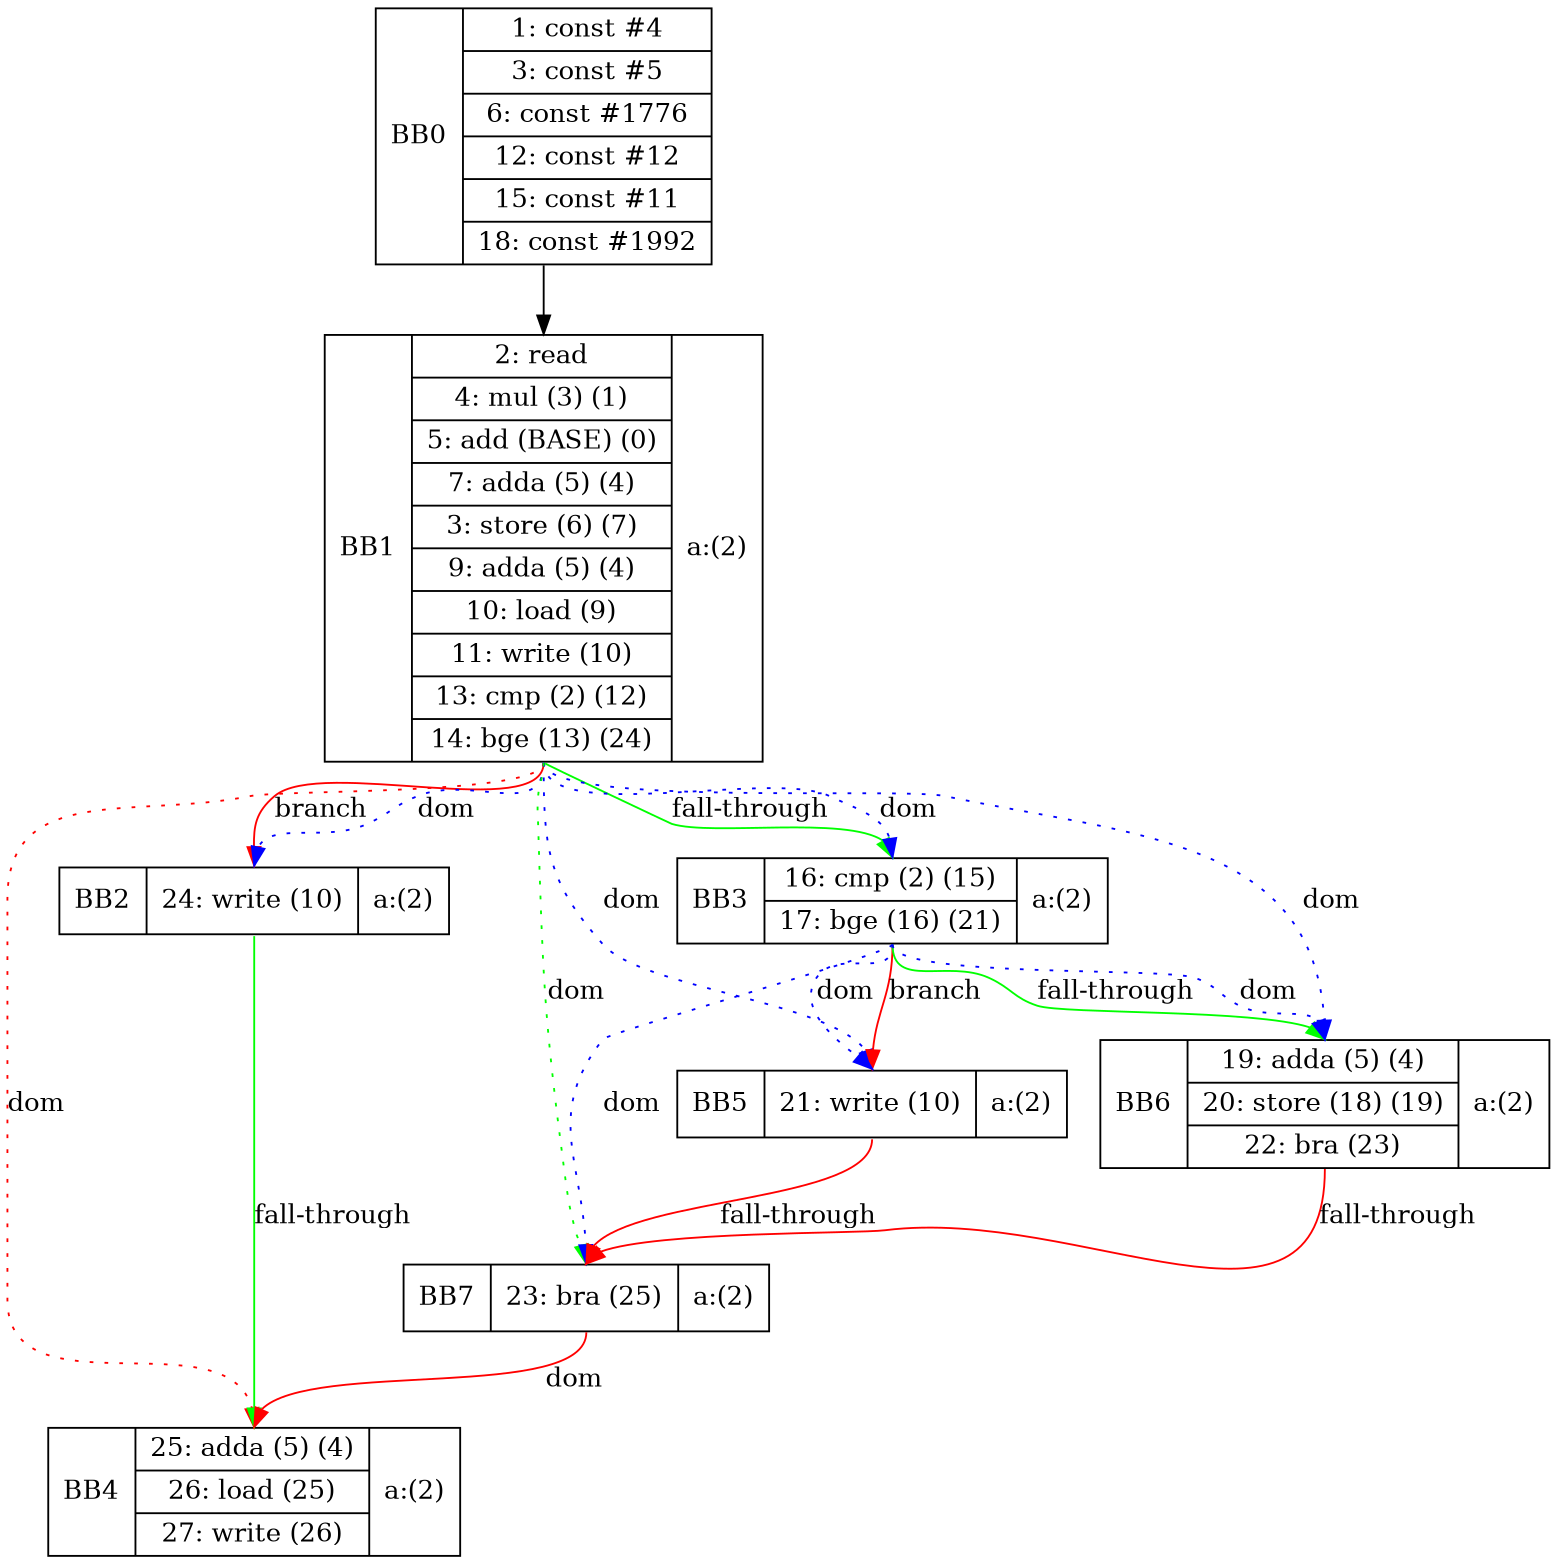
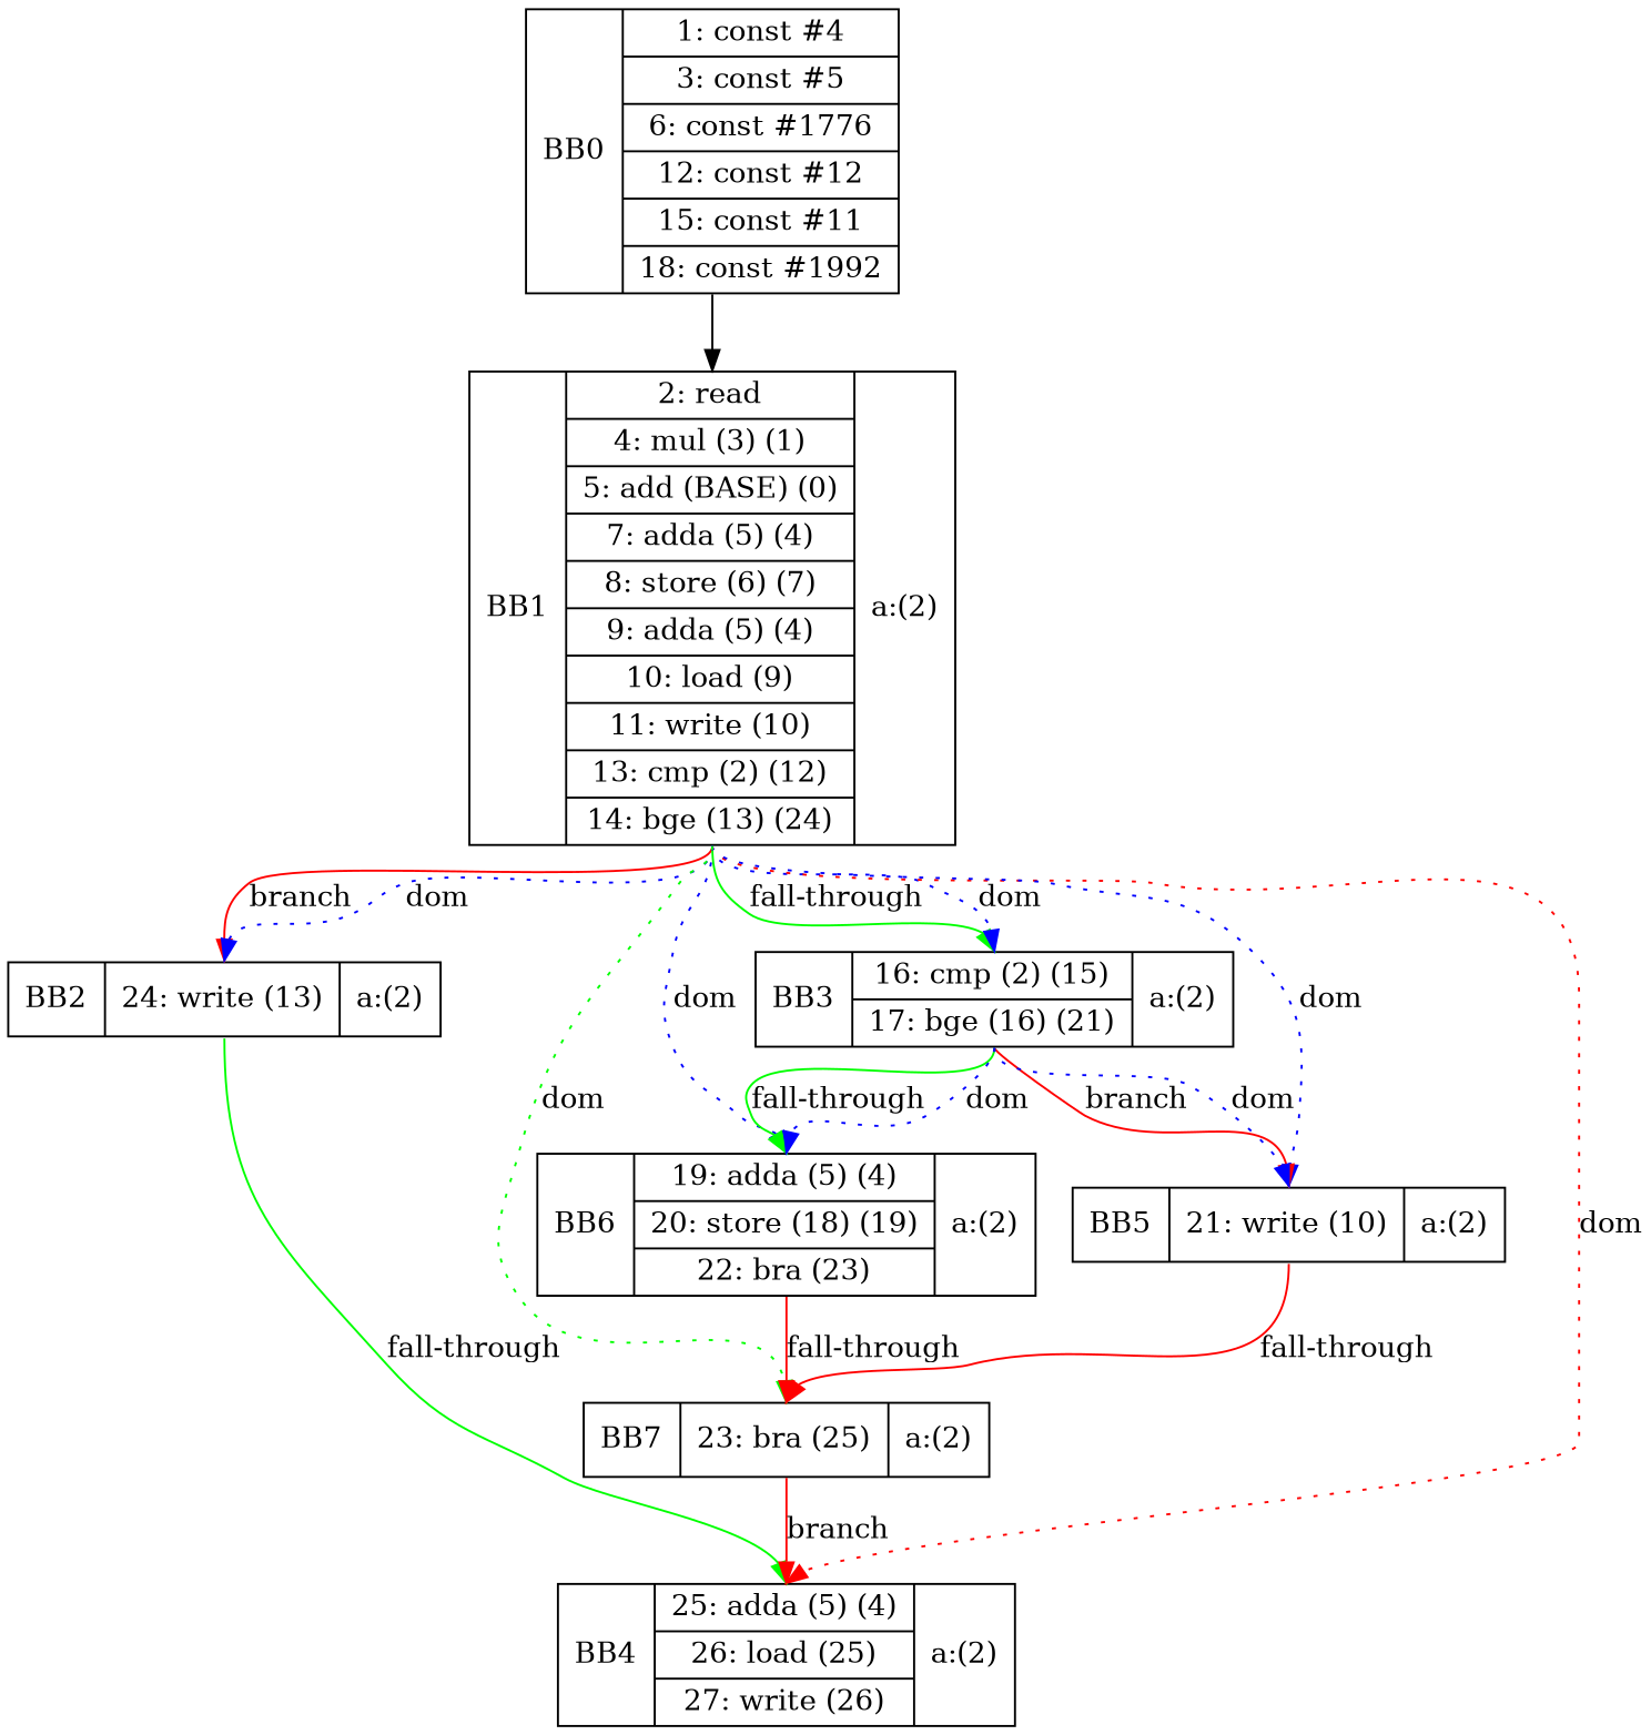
  digraph {
    node [shape=record]
    edge [headport=n tailport=s color=blue]
    n1 [label="<b>BB0| {1: const #4|3: const #5|6: const #1776|12: const #12|15: const #11|18: const #1992}"]
-   n2 [label="<b>BB1| {2: read|4: mul (3) (1)|5: add (BASE) (0)|7: adda (5) (4)|3: store (6) (7)|9: adda (5) (4)|10: load (9)|11: write (10)|13: cmp (2) (12)|14: bge (13) (24)}| a:(2)\n"]
-   n3 [label="<b>BB2| {24: write (10)}| a:(2)\n"]
+   n2 [label="<b>BB1| {2: read|4: mul (3) (1)|5: add (BASE) (0)|7: adda (5) (4)|8: store (6) (7)|9: adda (5) (4)|10: load (9)|11: write (10)|13: cmp (2) (12)|14: bge (13) (24)}| a:(2)\n"]
+   n3 [label="<b>BB2| {24: write (13)}| a:(2)\n"]
    n4 [label="<b>BB3| {16: cmp (2) (15)|17: bge (16) (21)}| a:(2)\n"]
    n5 [label="<b>BB4| {25: adda (5) (4)|26: load (25)|27: write (26)}| a:(2)\n"]
    n6 [label="<b>BB5| {21: write (10)}| a:(2)\n"]
    n7 [label="<b>BB6| {19: adda (5) (4)|20: store (18) (19)|22: bra (23)}| a:(2)\n"]
    n8 [label="<b>BB7| {23: bra (25)}| a:(2)\n"]
    n1 -> n2 [color=""]
    n2 -> n3 [color=red label=branch]
    n2 -> n3 [label=dom style=dotted]
    n2 -> n4 [color=green label="fall-through"]
    n2 -> n4 [label=dom style=dotted]
    n2 -> n5 [color=red label=dom style=dotted]
    n2 -> n6 [label=dom style=dotted]
    n2 -> n7 [label=dom style=dotted]
    n2 -> n8 [color=green label=dom style=dotted]
    n3 -> n5 [color=green label="fall-through"]
    n4 -> n6 [color=red label=branch]
    n4 -> n6 [label=dom style=dotted]
    n4 -> n7 [color=green label="fall-through"]
    n4 -> n7 [label=dom style=dotted]
-   n4 -> n8 [label=dom style=dotted]
    n6 -> n8 [color=red label="fall-through"]
    n7 -> n8 [color=red label="fall-through"]
-   n8 -> n5 [color=red label=dom]
+   n8 -> n5 [color=red label=branch]
  }
